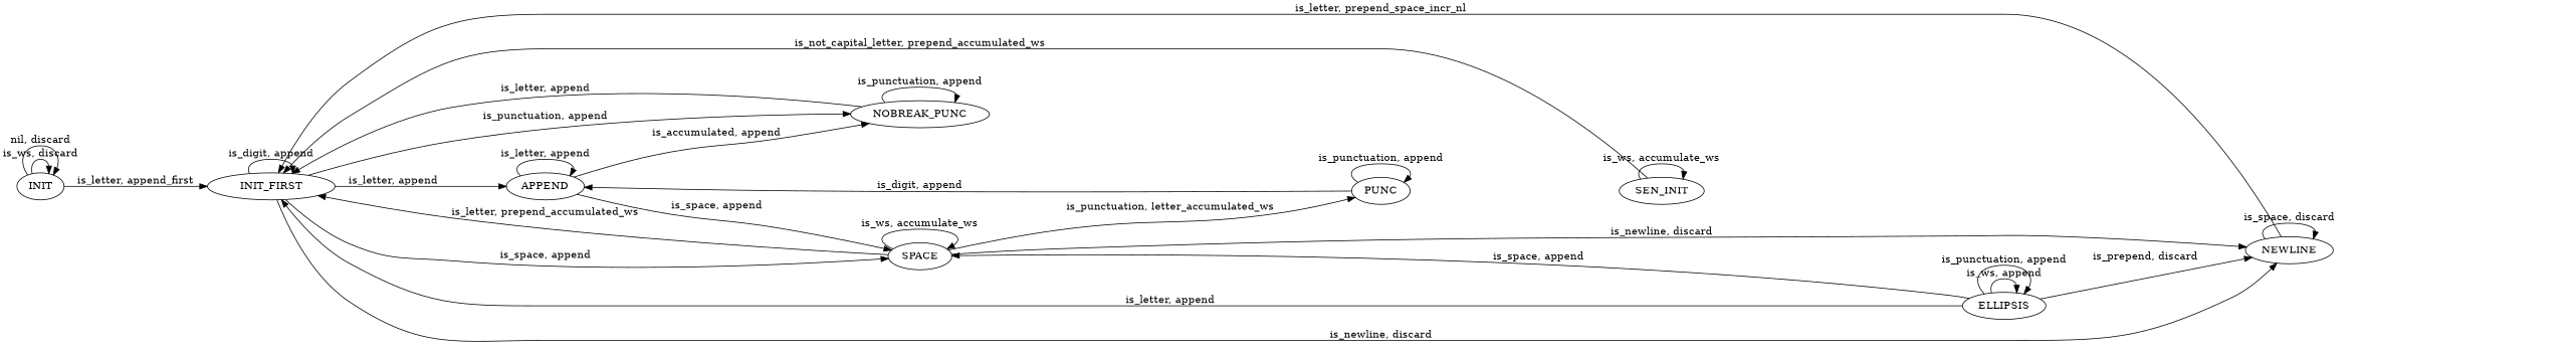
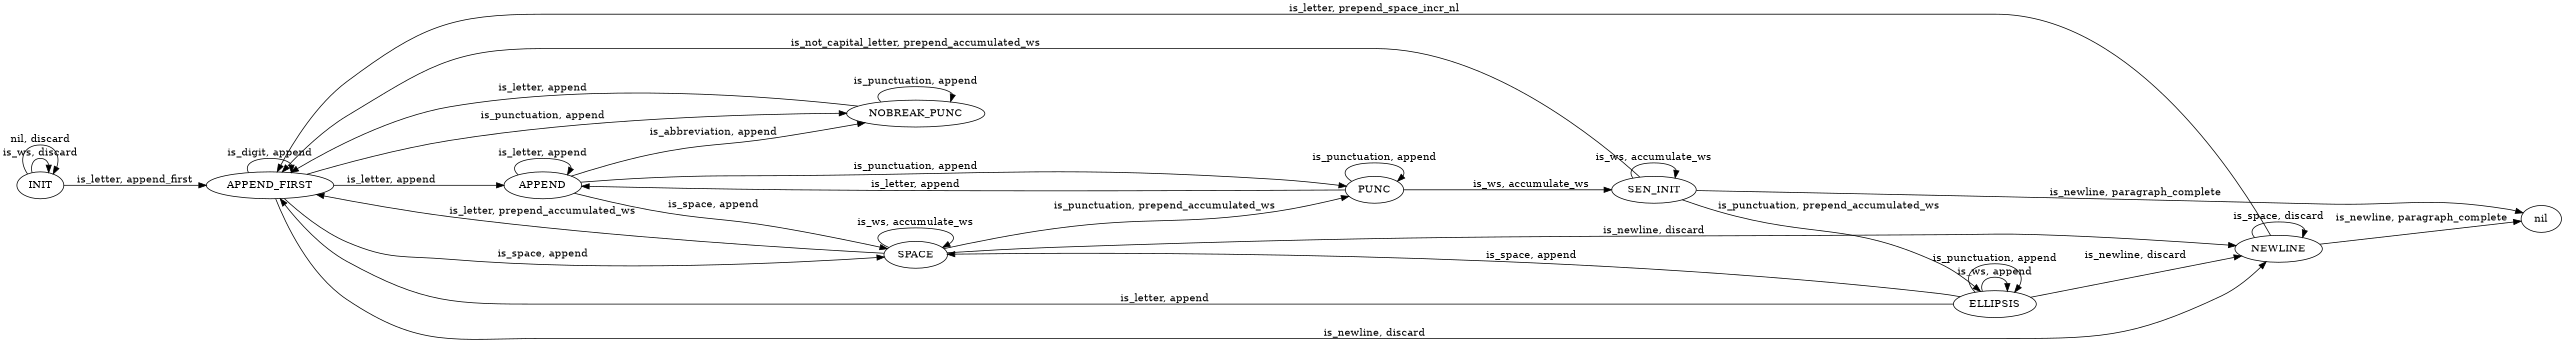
  digraph {
    rankdir=LR
    INIT
-   APPEND_FIRST [label=INIT_FIRST]
+   APPEND_FIRST
    APPEND
    NOBREAK_PUNC
    SPACE
    NEWLINE
    PUNC
+   nil
    n9 [label=SEN_INIT]
    ELLIPSIS
    INIT -> INIT [label="is_ws, discard"]
    INIT -> INIT [label="nil, discard"]
    INIT -> APPEND_FIRST [label="is_letter, append_first"]
    APPEND_FIRST -> APPEND_FIRST [label="is_digit, append"]
    APPEND_FIRST -> APPEND [label="is_letter, append"]
    APPEND_FIRST -> NOBREAK_PUNC [label="is_punctuation, append"]
    APPEND_FIRST -> SPACE [label="is_space, append"]
    APPEND_FIRST -> NEWLINE [label="is_newline, discard"]
    APPEND -> APPEND [label="is_letter, append"]
-   APPEND -> NOBREAK_PUNC [label="is_accumulated, append"]
+   APPEND -> NOBREAK_PUNC [label="is_abbreviation, append"]
    APPEND -> SPACE [label="is_space, append"]
+   APPEND -> PUNC [label="is_punctuation, append"]
    NOBREAK_PUNC -> APPEND_FIRST [label="is_letter, append"]
    NOBREAK_PUNC -> NOBREAK_PUNC [label="is_punctuation, append"]
    SPACE -> APPEND_FIRST [label="is_letter, prepend_accumulated_ws"]
    SPACE -> SPACE [label="is_ws, accumulate_ws"]
    SPACE -> NEWLINE [label="is_newline, discard"]
-   SPACE -> PUNC [label="is_punctuation, letter_accumulated_ws"]
+   SPACE -> PUNC [label="is_punctuation, prepend_accumulated_ws"]
    NEWLINE -> APPEND_FIRST [label="is_letter, prepend_space_incr_nl"]
    NEWLINE -> NEWLINE [label="is_space, discard"]
-   PUNC -> APPEND [label="is_digit, append"]
+   NEWLINE -> nil [label="is_newline, paragraph_complete"]
+   PUNC -> APPEND [label="is_letter, append"]
    PUNC -> PUNC [label="is_punctuation, append"]
+   PUNC -> n9 [label="is_ws, accumulate_ws"]
    n9 -> APPEND_FIRST [label="is_not_capital_letter, prepend_accumulated_ws"]
+   n9 -> nil [label="is_newline, paragraph_complete"]
    n9 -> n9 [label="is_ws, accumulate_ws"]
+   n9 -> ELLIPSIS [label="is_punctuation, prepend_accumulated_ws"]
    ELLIPSIS -> APPEND_FIRST [label="is_letter, append"]
    ELLIPSIS -> SPACE [label="is_space, append"]
-   ELLIPSIS -> NEWLINE [label="is_prepend, discard"]
+   ELLIPSIS -> NEWLINE [label="is_newline, discard"]
    ELLIPSIS -> ELLIPSIS [label="is_ws, append"]
    ELLIPSIS -> ELLIPSIS [label="is_punctuation, append"]
  }
